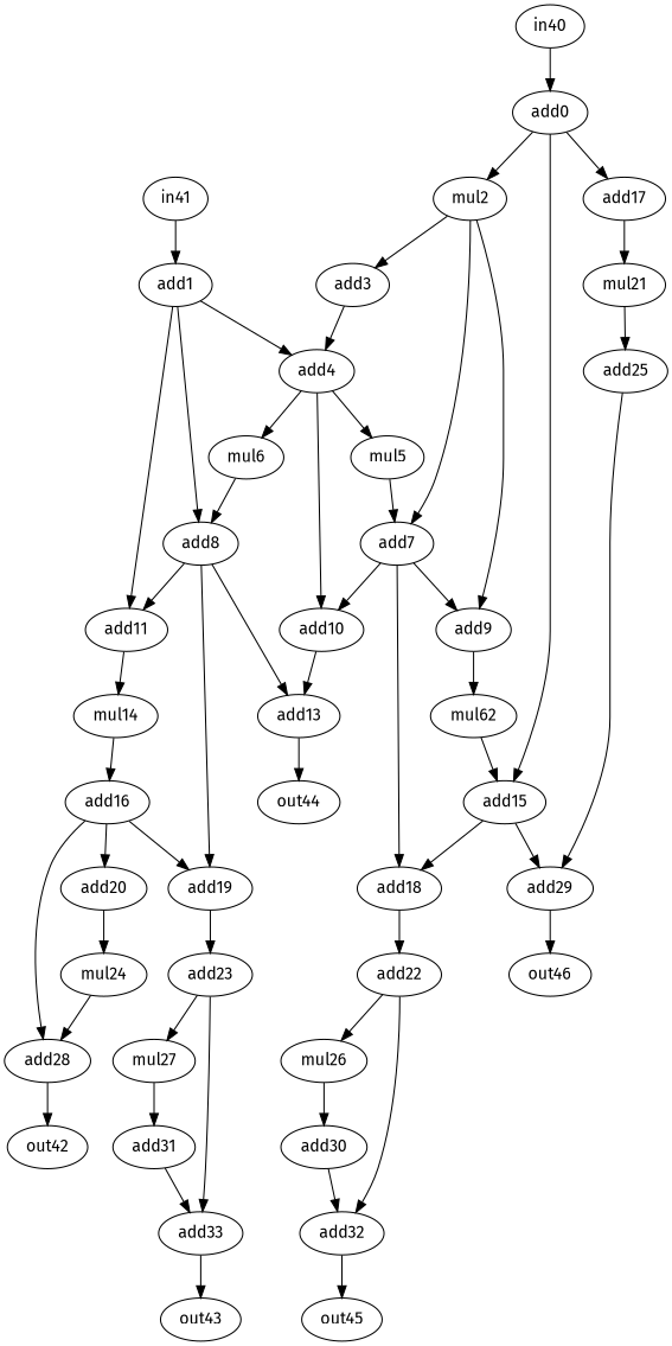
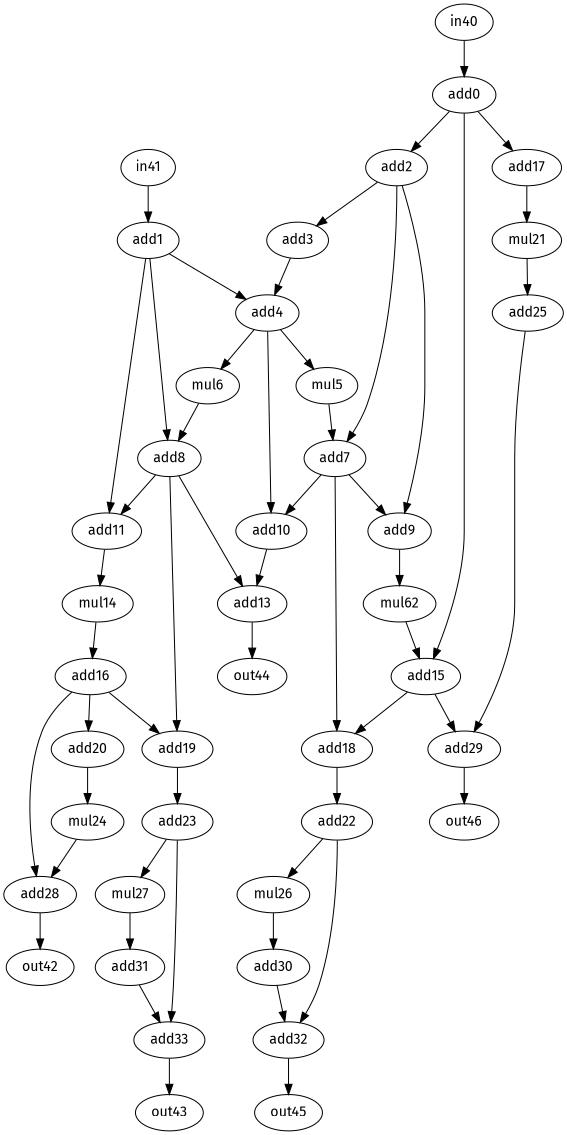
  strict digraph {
    fontname="Fira Sans"
    node [fontname="Fira Sans" op=add]
    edge [fontname="Fira Sans" port=0 w=0]
    n1 [label=add0 op=addi value=2]
-   n2 [label=mul2 op=addi value=2]
+   n2 [label=add2 op=addi value=2]
    n3 [label=add15]
    n4 [label=add17]
    n5 [label=add3 op=addi value=2]
    n6 [label=add7]
    n7 [label=add9]
    n8 [label=add18]
    n9 [label=add29]
    n10 [label=mul21 op=muli value=2]
    n11 [label=add1 op=addi value=2]
    n12 [label=add4]
    n13 [label=add8]
    n14 [label=add11]
    n15 [label=mul5 op=muli value=2]
    n16 [label=mul6 op=muli value=2]
    n17 [label=add10]
    n18 [label=add13]
    n19 [label=add19]
    n20 [label=mul14 op=muli value=2]
    n21 [label=mul62 op=muli value=2]
    n22 [label=add22 op=addi value=2]
    n23 [label=out44 op=out]
    n24 [label=add23 op=addi value=2]
    n25 [label=add16 op=addi value=2]
    n26 [label=add20 op=addi value=2]
    n27 [label=add28]
    n28 [label=out46 op=out]
    n29 [label=mul24 op=muli value=2]
    n30 [label=out42 op=out]
    n31 [label=add25 op=addi value=2]
    n32 [label=mul26 op=muli value=2]
    n33 [label=add32]
    n34 [label=mul27 op=muli value=2]
    n35 [label=add33]
    n36 [label=add30 op=addi value=2]
    n37 [label=out45 op=out]
    n38 [label=add31 op=addi value=2]
    n39 [label=out43 op=out]
    n40 [label=in40 op=in]
    n41 [label=in41 op=in]
    n1 -> n2
    n1 -> n3 [port=1]
    n1 -> n4 [port=1]
    n2 -> n5
    n2 -> n6 [port=1]
    n2 -> n7 [port=1]
    n3 -> n8 [port=1]
    n3 -> n9
    n4 -> n10
    n5 -> n12 [port=1]
    n6 -> n7
    n6 -> n8
    n6 -> n17 [port=1]
    n7 -> n21
    n8 -> n22
    n9 -> n28
    n10 -> n31
    n11 -> n12
    n11 -> n13 [port=1]
    n11 -> n14 [port=1]
    n12 -> n15
    n12 -> n16
    n12 -> n17
    n13 -> n14
    n13 -> n18 [port=1]
    n13 -> n19 [port=1]
    n14 -> n20
    n15 -> n6
    n16 -> n13
    n17 -> n18
    n18 -> n23
    n19 -> n24
    n20 -> n25
    n21 -> n3
    n22 -> n32
    n22 -> n33
    n24 -> n34
    n24 -> n35
    n25 -> n19
    n25 -> n26
    n25 -> n27
    n26 -> n29
    n27 -> n30
    n29 -> n27 [port=1]
    n31 -> n9 [port=1]
    n32 -> n36
    n33 -> n37
    n34 -> n38
    n35 -> n39
    n36 -> n33 [port=1]
    n38 -> n35 [port=1]
    n40 -> n1
    n41 -> n11
  }
